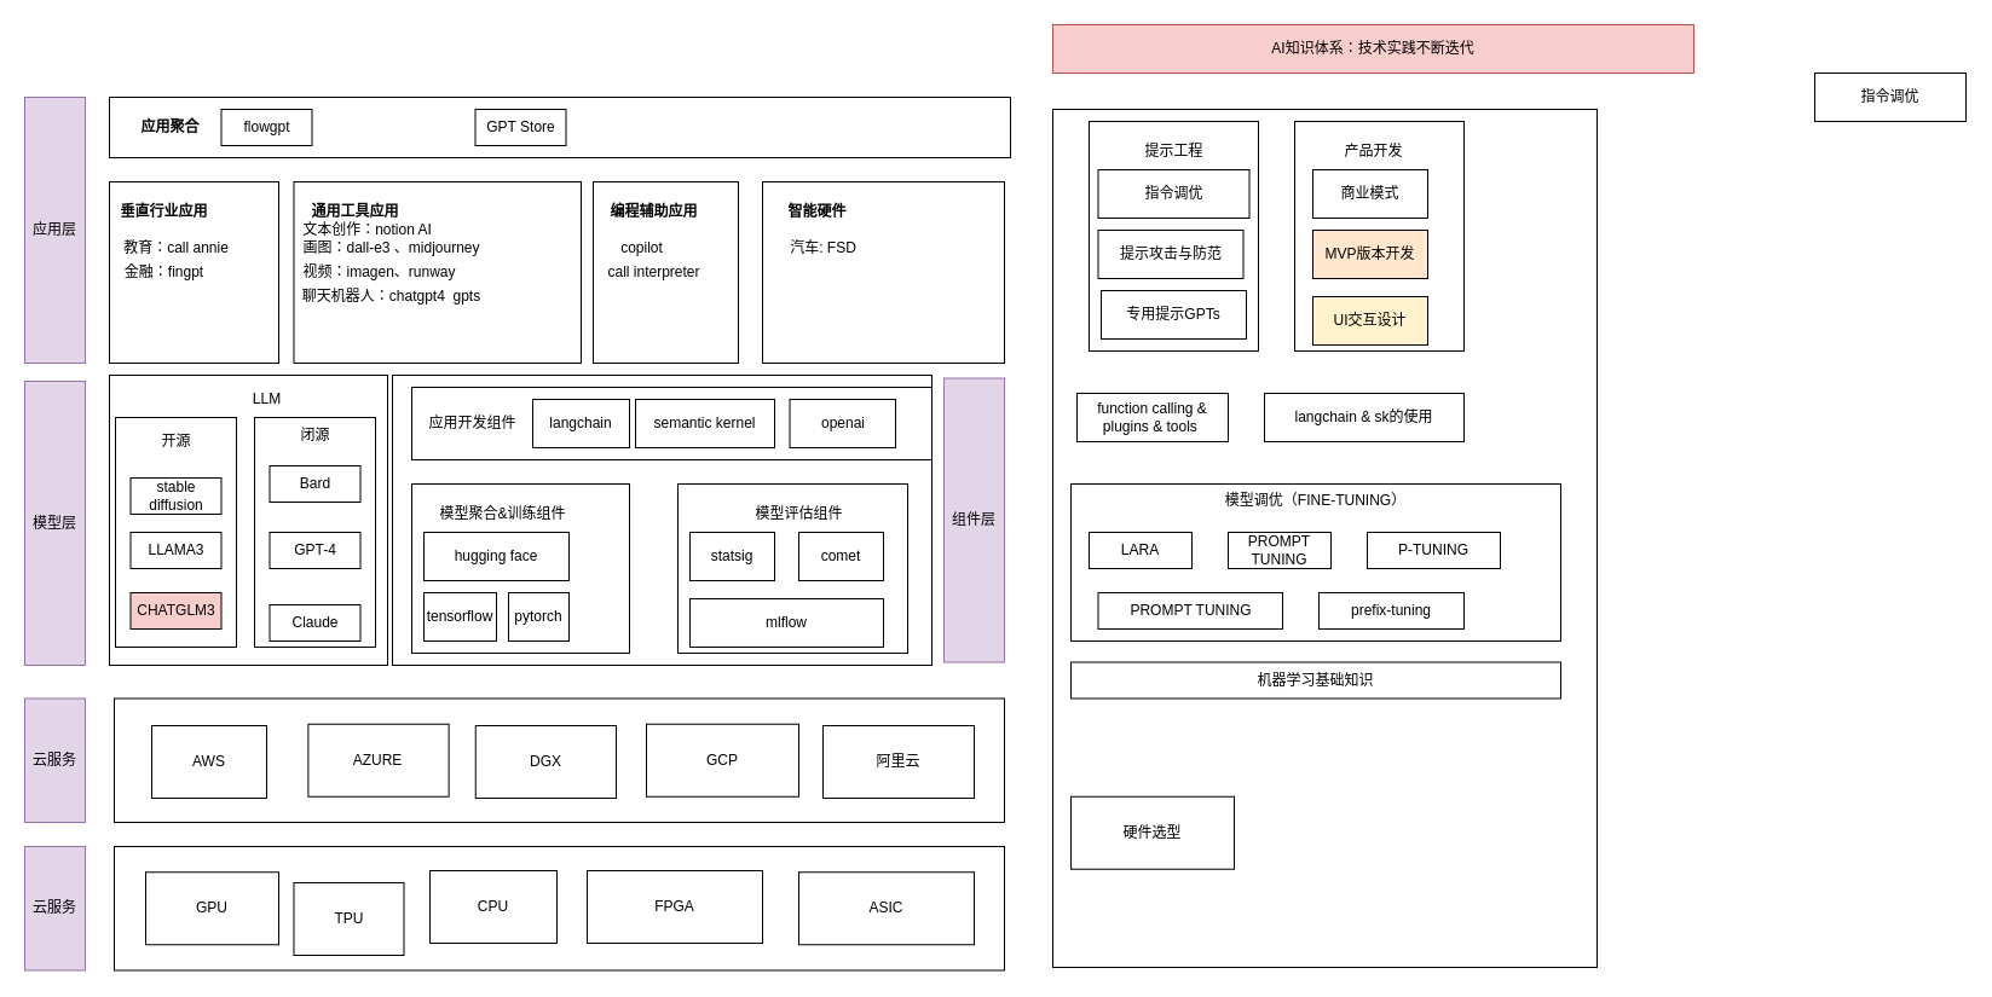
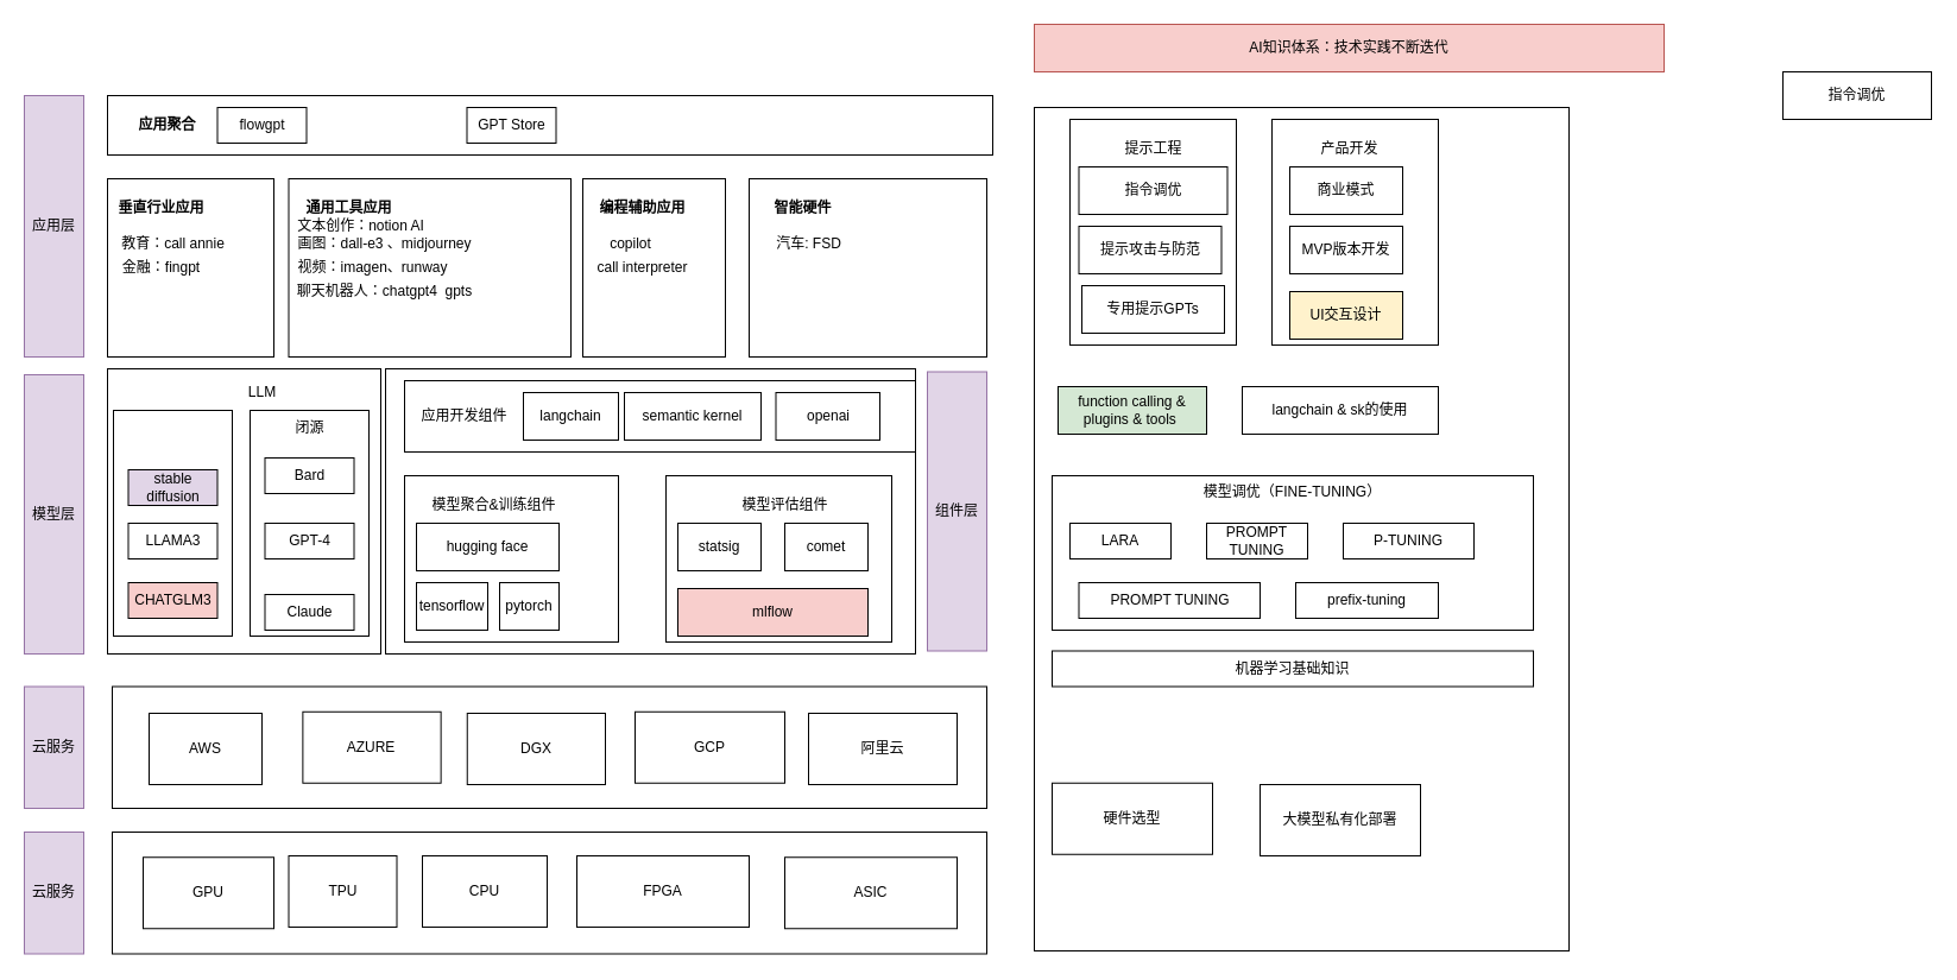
  <mxCell id="0" />
  <mxCell id="1" parent="0" />
  <mxCell id="2" value="" style="rounded=0;whiteSpace=wrap;html=1;" vertex="1" parent="1"><mxGeometry x="870" y="90" width="450" height="710" as="geometry" /></mxCell>
  <mxCell id="3" value="" style="rounded=0;whiteSpace=wrap;html=1;" vertex="1" parent="1"><mxGeometry x="900" y="100" width="140" height="190" as="geometry" /></mxCell>
  <mxCell id="4" value="" style="rounded=0;whiteSpace=wrap;html=1;" vertex="1" parent="1"><mxGeometry x="324" y="310" width="446" height="240" as="geometry" /></mxCell>
  <mxCell id="5" value="" style="rounded=0;whiteSpace=wrap;html=1;" vertex="1" parent="1"><mxGeometry x="90" y="310" width="230" height="240" as="geometry" /></mxCell>
  <mxCell id="6" value="" style="rounded=0;whiteSpace=wrap;html=1;" vertex="1" parent="1"><mxGeometry x="210" y="345" width="100" height="190" as="geometry" /></mxCell>
  <mxCell id="7" value="提示工程" style="text;html=1;align=center;verticalAlign=middle;resizable=0;points=[];autosize=1;strokeColor=none;fillColor=none;" vertex="1" parent="1"><mxGeometry x="935" y="110" width="70" height="30" as="geometry" /></mxCell>
  <mxCell id="8" value="指令调优" style="rounded=0;whiteSpace=wrap;html=1;" vertex="1" parent="1"><mxGeometry x="907.5" y="140" width="125" height="40" as="geometry" /></mxCell>
  <mxCell id="9" value="提示攻击与防范" style="rounded=0;whiteSpace=wrap;html=1;" vertex="1" parent="1"><mxGeometry x="907.5" y="190" width="120" height="40" as="geometry" /></mxCell>
  <mxCell id="10" value="" style="rounded=0;whiteSpace=wrap;html=1;" vertex="1" parent="1"><mxGeometry x="490" y="150" width="120" height="150" as="geometry" /></mxCell>
  <mxCell id="11" value="&lt;b&gt;编程辅助应用&lt;/b&gt;" style="text;html=1;align=center;verticalAlign=middle;resizable=0;points=[];autosize=1;strokeColor=none;fillColor=none;" vertex="1" parent="1"><mxGeometry x="490" y="160" width="100" height="30" as="geometry" /></mxCell>
  <mxCell id="12" value="GPT-4" style="rounded=0;whiteSpace=wrap;html=1;" vertex="1" parent="1"><mxGeometry x="222.5" y="440" width="75" height="30" as="geometry" /></mxCell>
  <mxCell id="13" value="LLM" style="text;html=1;align=center;verticalAlign=middle;resizable=0;points=[];autosize=1;strokeColor=none;fillColor=none;" vertex="1" parent="1"><mxGeometry x="195" y="315" width="50" height="30" as="geometry" /></mxCell>
  <mxCell id="14" value="" style="rounded=0;whiteSpace=wrap;html=1;" vertex="1" parent="1"><mxGeometry x="340" y="320" width="430" height="60" as="geometry" /></mxCell>
  <mxCell id="15" value="应用开发组件" style="text;html=1;align=center;verticalAlign=middle;resizable=0;points=[];autosize=1;strokeColor=none;fillColor=none;" vertex="1" parent="1"><mxGeometry x="340" y="335" width="100" height="30" as="geometry" /></mxCell>
  <mxCell id="16" value="langchain" style="rounded=0;whiteSpace=wrap;html=1;" vertex="1" parent="1"><mxGeometry x="440" y="330" width="80" height="40" as="geometry" /></mxCell>
  <mxCell id="17" value="semantic kernel" style="rounded=0;whiteSpace=wrap;html=1;" vertex="1" parent="1"><mxGeometry x="525" y="330" width="115" height="40" as="geometry" /></mxCell>
  <mxCell id="18" value="" style="rounded=0;whiteSpace=wrap;html=1;" vertex="1" parent="1"><mxGeometry x="340" y="400" width="180" height="140" as="geometry" /></mxCell>
  <mxCell id="19" value="模型聚合&amp;amp;训练组件" style="text;html=1;align=center;verticalAlign=middle;resizable=0;points=[];autosize=1;strokeColor=none;fillColor=none;" vertex="1" parent="1"><mxGeometry x="350" y="410" width="130" height="30" as="geometry" /></mxCell>
  <mxCell id="20" value="hugging face" style="rounded=0;whiteSpace=wrap;html=1;" vertex="1" parent="1"><mxGeometry x="350" y="440" width="120" height="40" as="geometry" /></mxCell>
  <mxCell id="21" value="Bard" style="rounded=0;whiteSpace=wrap;html=1;" vertex="1" parent="1"><mxGeometry x="222.5" y="385" width="75" height="30" as="geometry" /></mxCell>
  <mxCell id="22" value="Claude" style="rounded=0;whiteSpace=wrap;html=1;" vertex="1" parent="1"><mxGeometry x="222.5" y="500" width="75" height="30" as="geometry" /></mxCell>
  <mxCell id="23" value="闭源" style="text;html=1;align=center;verticalAlign=middle;resizable=0;points=[];autosize=1;strokeColor=none;fillColor=none;" vertex="1" parent="1"><mxGeometry x="235" y="345" width="50" height="30" as="geometry" /></mxCell>
  <mxCell id="24" value="" style="rounded=0;whiteSpace=wrap;html=1;" vertex="1" parent="1"><mxGeometry x="95" y="345" width="100" height="190" as="geometry" /></mxCell>
- <mxCell id="25" value="开源" style="text;html=1;align=center;verticalAlign=middle;resizable=0;points=[];autosize=1;strokeColor=none;fillColor=none;" vertex="1" parent="1"><mxGeometry x="120" y="350" width="50" height="30" as="geometry" /></mxCell>
- <mxCell id="26" value="stable diffusion" style="rounded=0;whiteSpace=wrap;html=1;" vertex="1" parent="1"><mxGeometry x="107.5" y="395" width="75" height="30" as="geometry" /></mxCell>
+ <mxCell id="26" value="stable diffusion" style="rounded=0;whiteSpace=wrap;html=1;fillColor=#e1d5e7;" vertex="1" parent="1"><mxGeometry x="107.5" y="395" width="75" height="30" as="geometry" /></mxCell>
  <mxCell id="27" value="LLAMA3" style="rounded=0;whiteSpace=wrap;html=1;" vertex="1" parent="1"><mxGeometry x="107.5" y="440" width="75" height="30" as="geometry" /></mxCell>
  <mxCell id="28" value="CHATGLM3" style="rounded=0;whiteSpace=wrap;html=1;fillColor=#f8cecc;" vertex="1" parent="1"><mxGeometry x="107.5" y="490" width="75" height="30" as="geometry" /></mxCell>
  <mxCell id="29" value="" style="rounded=0;whiteSpace=wrap;html=1;" vertex="1" parent="1"><mxGeometry x="90" y="150" width="140" height="150" as="geometry" /></mxCell>
  <mxCell id="30" value="&lt;b&gt;垂直行业应用&lt;/b&gt;" style="text;html=1;align=center;verticalAlign=middle;resizable=0;points=[];autosize=1;strokeColor=none;fillColor=none;" vertex="1" parent="1"><mxGeometry x="85" y="160" width="100" height="30" as="geometry" /></mxCell>
  <mxCell id="31" value="教育：call annie" style="text;html=1;align=center;verticalAlign=middle;resizable=0;points=[];autosize=1;strokeColor=none;fillColor=none;" vertex="1" parent="1"><mxGeometry x="90" y="190" width="110" height="30" as="geometry" /></mxCell>
  <mxCell id="32" value="金融：fingpt" style="text;html=1;align=center;verticalAlign=middle;resizable=0;points=[];autosize=1;strokeColor=none;fillColor=none;" vertex="1" parent="1"><mxGeometry x="90" y="210" width="90" height="30" as="geometry" /></mxCell>
  <mxCell id="33" value="copilot" style="text;html=1;align=center;verticalAlign=middle;resizable=0;points=[];autosize=1;strokeColor=none;fillColor=none;" vertex="1" parent="1"><mxGeometry x="500" y="190" width="60" height="30" as="geometry" /></mxCell>
  <mxCell id="34" value="call interpreter" style="text;html=1;align=center;verticalAlign=middle;resizable=0;points=[];autosize=1;strokeColor=none;fillColor=none;" vertex="1" parent="1"><mxGeometry x="485" y="210" width="110" height="30" as="geometry" /></mxCell>
  <mxCell id="35" value="" style="rounded=0;whiteSpace=wrap;html=1;" vertex="1" parent="1"><mxGeometry x="242.5" y="150" width="237.5" height="150" as="geometry" /></mxCell>
  <mxCell id="36" value="&lt;b&gt;通用工具应用&lt;/b&gt;" style="text;html=1;align=center;verticalAlign=middle;resizable=0;points=[];autosize=1;strokeColor=none;fillColor=none;" vertex="1" parent="1"><mxGeometry x="242.5" y="160" width="100" height="30" as="geometry" /></mxCell>
  <mxCell id="37" value="画图：dall-e3 、midjourney" style="text;html=1;align=center;verticalAlign=middle;resizable=0;points=[];autosize=1;strokeColor=none;fillColor=none;" vertex="1" parent="1"><mxGeometry x="237.5" y="190" width="170" height="30" as="geometry" /></mxCell>
  <mxCell id="38" value="copilot" style="text;html=1;align=center;verticalAlign=middle;resizable=0;points=[];autosize=1;strokeColor=none;fillColor=none;" vertex="1" parent="1"><mxGeometry x="680" y="250" width="60" height="30" as="geometry" /></mxCell>
  <mxCell id="39" value="文本创作：notion AI" style="text;html=1;align=center;verticalAlign=middle;resizable=0;points=[];autosize=1;strokeColor=none;fillColor=none;" vertex="1" parent="1"><mxGeometry x="237.5" y="175" width="130" height="30" as="geometry" /></mxCell>
  <mxCell id="40" value="视频：imagen、runway" style="text;html=1;align=center;verticalAlign=middle;resizable=0;points=[];autosize=1;strokeColor=none;fillColor=none;" vertex="1" parent="1"><mxGeometry x="237.5" y="210" width="150" height="30" as="geometry" /></mxCell>
  <mxCell id="41" value="聊天机器人：chatgpt4&amp;nbsp; gpts" style="text;html=1;align=center;verticalAlign=middle;resizable=0;points=[];autosize=1;strokeColor=none;fillColor=none;" vertex="1" parent="1"><mxGeometry x="237.5" y="230" width="170" height="30" as="geometry" /></mxCell>
  <mxCell id="42" value="" style="rounded=0;whiteSpace=wrap;html=1;" vertex="1" parent="1"><mxGeometry x="630" y="150" width="200" height="150" as="geometry" /></mxCell>
  <mxCell id="43" value="&lt;b&gt;智能硬件&lt;/b&gt;" style="text;html=1;align=center;verticalAlign=middle;resizable=0;points=[];autosize=1;strokeColor=none;fillColor=none;" vertex="1" parent="1"><mxGeometry x="640" y="160" width="70" height="30" as="geometry" /></mxCell>
  <mxCell id="44" value="汽车: FSD" style="text;html=1;align=center;verticalAlign=middle;resizable=0;points=[];autosize=1;strokeColor=none;fillColor=none;" vertex="1" parent="1"><mxGeometry x="640" y="190" width="80" height="30" as="geometry" /></mxCell>
  <mxCell id="45" value="tensorflow" style="rounded=0;whiteSpace=wrap;html=1;" vertex="1" parent="1"><mxGeometry x="350" y="490" width="60" height="40" as="geometry" /></mxCell>
  <mxCell id="46" value="pytorch" style="rounded=0;whiteSpace=wrap;html=1;" vertex="1" parent="1"><mxGeometry x="420" y="490" width="50" height="40" as="geometry" /></mxCell>
  <mxCell id="47" value="应用层" style="rounded=0;whiteSpace=wrap;html=1;fillColor=#e1d5e7;strokeColor=#9673a6;" vertex="1" parent="1"><mxGeometry x="20" y="80" width="50" height="220" as="geometry" /></mxCell>
  <mxCell id="48" value="模型层" style="rounded=0;whiteSpace=wrap;html=1;fillColor=#e1d5e7;strokeColor=#9673a6;" vertex="1" parent="1"><mxGeometry x="20" y="315" width="50" height="235" as="geometry" /></mxCell>
  <mxCell id="49" value="组件层" style="rounded=0;whiteSpace=wrap;html=1;fillColor=#e1d5e7;strokeColor=#9673a6;" vertex="1" parent="1"><mxGeometry x="780" y="312.5" width="50" height="235" as="geometry" /></mxCell>
  <mxCell id="50" value="" style="rounded=0;whiteSpace=wrap;html=1;" vertex="1" parent="1"><mxGeometry x="560" y="400" width="190" height="140" as="geometry" /></mxCell>
  <mxCell id="51" value="模型评估组件" style="text;html=1;align=center;verticalAlign=middle;resizable=0;points=[];autosize=1;strokeColor=none;fillColor=none;" vertex="1" parent="1"><mxGeometry x="610" y="410" width="100" height="30" as="geometry" /></mxCell>
  <mxCell id="52" value="statsig" style="rounded=0;whiteSpace=wrap;html=1;" vertex="1" parent="1"><mxGeometry x="570" y="440" width="70" height="40" as="geometry" /></mxCell>
  <mxCell id="53" value="comet" style="rounded=0;whiteSpace=wrap;html=1;" vertex="1" parent="1"><mxGeometry x="660" y="440" width="70" height="40" as="geometry" /></mxCell>
- <mxCell id="54" value="mlflow" style="rounded=0;whiteSpace=wrap;html=1;" vertex="1" parent="1"><mxGeometry x="570" y="495" width="160" height="40" as="geometry" /></mxCell>
+ <mxCell id="54" value="mlflow" style="rounded=0;whiteSpace=wrap;html=1;fillColor=#f8cecc;" vertex="1" parent="1"><mxGeometry x="570" y="495" width="160" height="40" as="geometry" /></mxCell>
  <mxCell id="55" value="" style="rounded=0;whiteSpace=wrap;html=1;" vertex="1" parent="1"><mxGeometry x="90" y="80" width="745" height="50" as="geometry" /></mxCell>
  <mxCell id="56" value="&lt;b&gt;应用聚合&lt;/b&gt;" style="text;html=1;align=center;verticalAlign=middle;resizable=0;points=[];autosize=1;strokeColor=none;fillColor=none;" vertex="1" parent="1"><mxGeometry x="105" y="90" width="70" height="30" as="geometry" /></mxCell>
  <mxCell id="57" value="flowgpt" style="rounded=0;whiteSpace=wrap;html=1;" vertex="1" parent="1"><mxGeometry x="182.5" y="90" width="75" height="30" as="geometry" /></mxCell>
  <mxCell id="58" value="GPT Store" style="rounded=0;whiteSpace=wrap;html=1;" vertex="1" parent="1"><mxGeometry x="392.5" y="90" width="75" height="30" as="geometry" /></mxCell>
  <mxCell id="59" value="云服务" style="rounded=0;whiteSpace=wrap;html=1;fillColor=#e1d5e7;strokeColor=#9673a6;" vertex="1" parent="1"><mxGeometry x="20" y="577.5" width="50" height="102.5" as="geometry" /></mxCell>
  <mxCell id="60" value="" style="rounded=0;whiteSpace=wrap;html=1;" vertex="1" parent="1"><mxGeometry x="94" y="577.5" width="736" height="102.5" as="geometry" /></mxCell>
  <mxCell id="61" value="AWS" style="rounded=0;whiteSpace=wrap;html=1;" vertex="1" parent="1"><mxGeometry x="125" y="600" width="95" height="60" as="geometry" /></mxCell>
  <mxCell id="62" value="AZURE" style="rounded=0;whiteSpace=wrap;html=1;" vertex="1" parent="1"><mxGeometry x="254.38" y="598.75" width="116.25" height="60" as="geometry" /></mxCell>
  <mxCell id="63" value="GCP" style="rounded=0;whiteSpace=wrap;html=1;" vertex="1" parent="1"><mxGeometry x="534" y="598.75" width="126" height="60" as="geometry" /></mxCell>
  <mxCell id="64" value="阿里云" style="rounded=0;whiteSpace=wrap;html=1;" vertex="1" parent="1"><mxGeometry x="680" y="600" width="125" height="60" as="geometry" /></mxCell>
  <mxCell id="65" value="云服务" style="rounded=0;whiteSpace=wrap;html=1;fillColor=#e1d5e7;strokeColor=#9673a6;" vertex="1" parent="1"><mxGeometry x="20" y="700" width="50" height="102.5" as="geometry" /></mxCell>
  <mxCell id="66" value="" style="rounded=0;whiteSpace=wrap;html=1;" vertex="1" parent="1"><mxGeometry x="94" y="700" width="736" height="102.5" as="geometry" /></mxCell>
  <mxCell id="67" value="GPU" style="rounded=0;whiteSpace=wrap;html=1;" vertex="1" parent="1"><mxGeometry x="120" y="721.25" width="110" height="60" as="geometry" /></mxCell>
- <mxCell id="68" value="TPU" style="rounded=0;whiteSpace=wrap;html=1;" vertex="1" parent="1"><mxGeometry x="242.5" y="730" width="91" height="60" as="geometry" /></mxCell>
+ <mxCell id="68" value="TPU" style="rounded=0;whiteSpace=wrap;html=1;" vertex="1" parent="1"><mxGeometry x="242.5" y="720" width="91" height="60" as="geometry" /></mxCell>
  <mxCell id="69" value="DGX" style="rounded=0;whiteSpace=wrap;html=1;" vertex="1" parent="1"><mxGeometry x="392.75" y="600" width="116.25" height="60" as="geometry" /></mxCell>
  <mxCell id="70" value="CPU" style="rounded=0;whiteSpace=wrap;html=1;" vertex="1" parent="1"><mxGeometry x="355" y="720" width="105" height="60" as="geometry" /></mxCell>
  <mxCell id="71" value="FPGA" style="rounded=0;whiteSpace=wrap;html=1;" vertex="1" parent="1"><mxGeometry x="485" y="720" width="145" height="60" as="geometry" /></mxCell>
  <mxCell id="72" value="ASIC" style="rounded=0;whiteSpace=wrap;html=1;" vertex="1" parent="1"><mxGeometry x="660" y="721.25" width="145" height="60" as="geometry" /></mxCell>
  <mxCell id="73" value="模型调优（FINE-TUNING）" style="rounded=0;whiteSpace=wrap;html=1;verticalAlign=top;" vertex="1" parent="1"><mxGeometry x="885" y="400" width="405" height="130" as="geometry" /></mxCell>
- <mxCell id="74" value="function calling &amp;amp; plugins &amp;amp; tools&amp;nbsp;" style="rounded=0;whiteSpace=wrap;html=1;" vertex="1" parent="1"><mxGeometry x="890" y="325" width="125" height="40" as="geometry" /></mxCell>
+ <mxCell id="74" value="function calling &amp;amp; plugins &amp;amp; tools&amp;nbsp;" style="rounded=0;whiteSpace=wrap;html=1;fillColor=#d5e8d4;" vertex="1" parent="1"><mxGeometry x="890" y="325" width="125" height="40" as="geometry" /></mxCell>
  <mxCell id="75" value="机器学习基础知识" style="rounded=0;whiteSpace=wrap;html=1;" vertex="1" parent="1"><mxGeometry x="885" y="547.5" width="405" height="30" as="geometry" /></mxCell>
  <mxCell id="76" value="LARA" style="rounded=0;whiteSpace=wrap;html=1;" vertex="1" parent="1"><mxGeometry x="900" y="440" width="85" height="30" as="geometry" /></mxCell>
  <mxCell id="77" value="P-TUNING" style="rounded=0;whiteSpace=wrap;html=1;" vertex="1" parent="1"><mxGeometry x="1130" y="440" width="110" height="30" as="geometry" /></mxCell>
  <mxCell id="78" value="PROMPT TUNING" style="rounded=0;whiteSpace=wrap;html=1;" vertex="1" parent="1"><mxGeometry x="907.5" y="490" width="152.5" height="30" as="geometry" /></mxCell>
  <mxCell id="79" value="AI知识体系：技术实践不断迭代" style="rounded=0;whiteSpace=wrap;html=1;fillColor=#f8cecc;strokeColor=#b85450;" vertex="1" parent="1"><mxGeometry x="870" y="20" width="530" height="40" as="geometry" /></mxCell>
  <mxCell id="80" value="" style="rounded=0;whiteSpace=wrap;html=1;" vertex="1" parent="1"><mxGeometry x="1070" y="100" width="140" height="190" as="geometry" /></mxCell>
  <mxCell id="81" value="指令调优" style="rounded=0;whiteSpace=wrap;html=1;" vertex="1" parent="1"><mxGeometry x="1500" y="60" width="125" height="40" as="geometry" /></mxCell>
  <mxCell id="82" value="专用提示GPTs" style="rounded=0;whiteSpace=wrap;html=1;" vertex="1" parent="1"><mxGeometry x="910" y="240" width="120" height="40" as="geometry" /></mxCell>
  <mxCell id="83" value="产品开发" style="text;html=1;align=center;verticalAlign=middle;resizable=0;points=[];autosize=1;strokeColor=none;fillColor=none;" vertex="1" parent="1"><mxGeometry x="1100" y="110" width="70" height="30" as="geometry" /></mxCell>
  <mxCell id="84" value="硬件选型" style="rounded=0;whiteSpace=wrap;html=1;" vertex="1" parent="1"><mxGeometry x="885" y="658.75" width="135" height="60" as="geometry" /></mxCell>
+ <mxCell id="85" value="大模型私有化部署" style="rounded=0;whiteSpace=wrap;html=1;" vertex="1" parent="1"><mxGeometry x="1060" y="660" width="135" height="60" as="geometry" /></mxCell>
  <mxCell id="86" value="商业模式" style="rounded=0;whiteSpace=wrap;html=1;" vertex="1" parent="1"><mxGeometry x="1085" y="140" width="95" height="40" as="geometry" /></mxCell>
- <mxCell id="87" value="MVP版本开发" style="rounded=0;whiteSpace=wrap;html=1;fillColor=#ffe6cc;" vertex="1" parent="1"><mxGeometry x="1085" y="190" width="95" height="40" as="geometry" /></mxCell>
+ <mxCell id="87" value="MVP版本开发" style="rounded=0;whiteSpace=wrap;html=1;" vertex="1" parent="1"><mxGeometry x="1085" y="190" width="95" height="40" as="geometry" /></mxCell>
  <mxCell id="88" value="UI交互设计" style="rounded=0;whiteSpace=wrap;html=1;fillColor=#fff2cc;" vertex="1" parent="1"><mxGeometry x="1085" y="245" width="95" height="40" as="geometry" /></mxCell>
  <mxCell id="89" value="openai" style="rounded=0;whiteSpace=wrap;html=1;" vertex="1" parent="1"><mxGeometry x="652.5" y="330" width="87.5" height="40" as="geometry" /></mxCell>
  <mxCell id="90" value="PROMPT TUNING" style="rounded=0;whiteSpace=wrap;html=1;" vertex="1" parent="1"><mxGeometry x="1015" y="440" width="85" height="30" as="geometry" /></mxCell>
  <mxCell id="91" value="prefix-tuning" style="rounded=0;whiteSpace=wrap;html=1;" vertex="1" parent="1"><mxGeometry x="1090" y="490" width="120" height="30" as="geometry" /></mxCell>
  <mxCell id="92" value="langchain &amp;amp; sk的使用" style="rounded=0;whiteSpace=wrap;html=1;" vertex="1" parent="1"><mxGeometry x="1045" y="325" width="165" height="40" as="geometry" /></mxCell>
